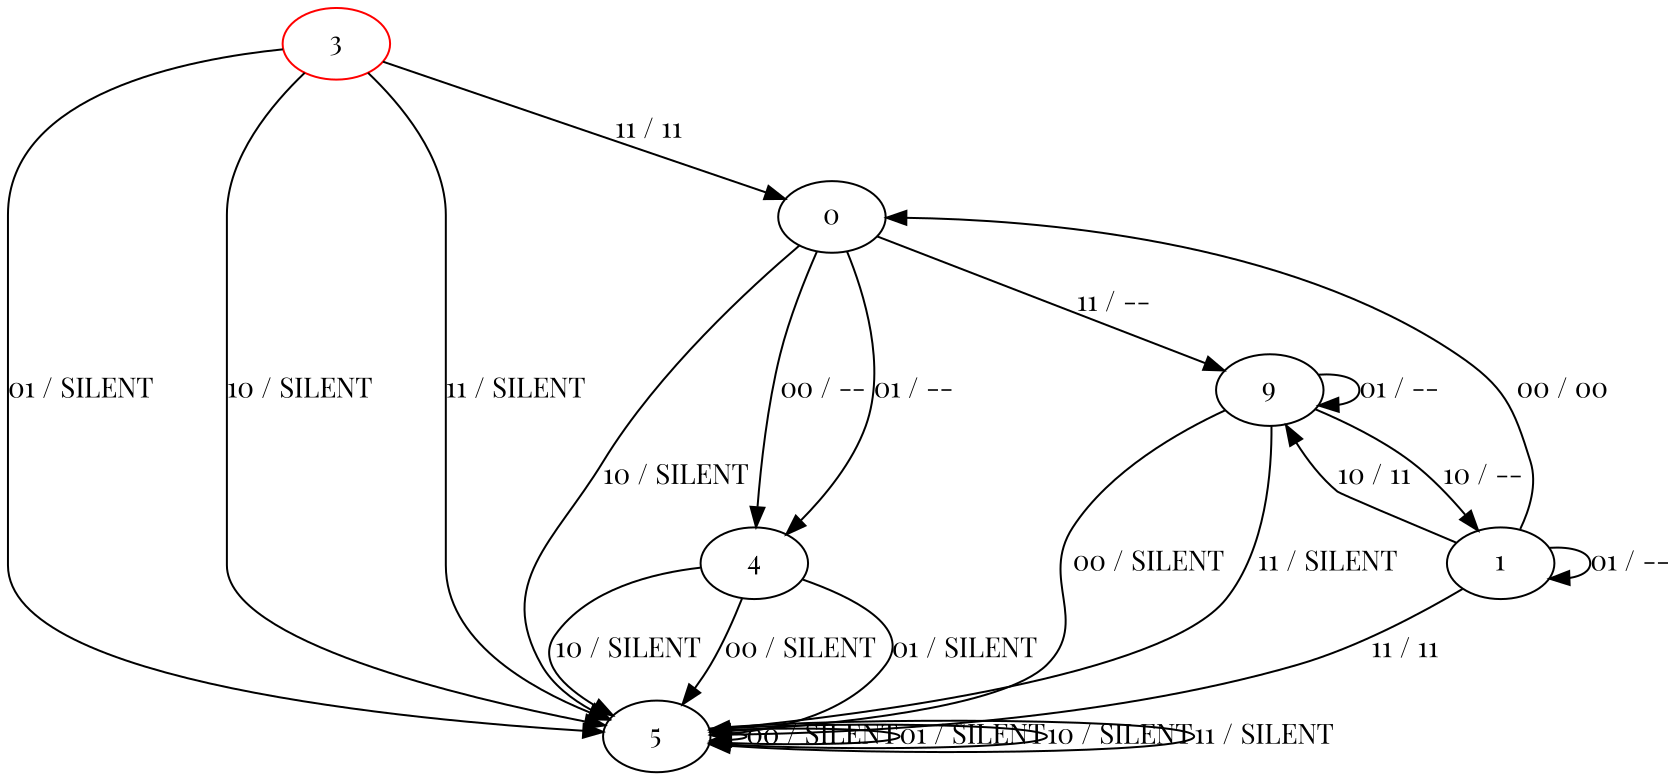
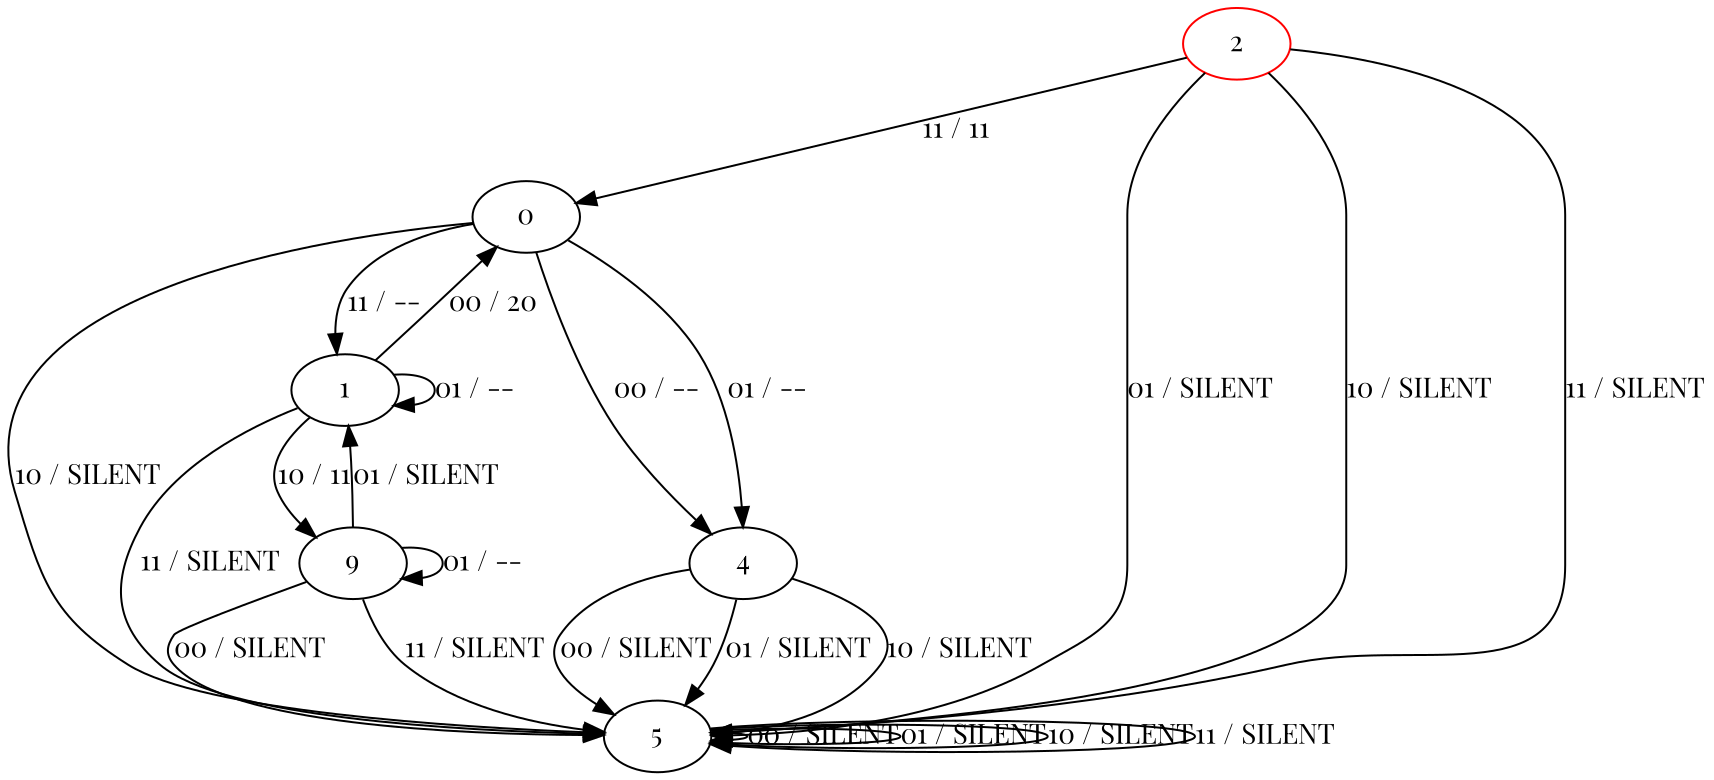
  digraph {
    fontname="Playfair Display"
    node [fontname="Playfair Display"]
    edge [fontname="Playfair Display"]
-   2 [color=red label=3]
+   2 [color=red]
    0
    5
    1
    4
    n6 [label=9]
    2 -> 0 [label="11 / 11"]
    2 -> 5 [label="01 / SILENT"]
    2 -> 5 [label="10 / SILENT"]
    2 -> 5 [label="11 / SILENT"]
    0 -> 5 [label="10 / SILENT"]
-   0 -> n6 [label="11 / --"]
+   0 -> 1 [label="11 / --"]
    0 -> 4 [label="00 / --"]
    0 -> 4 [label="01 / --"]
    5 -> 5 [label="00 / SILENT"]
    5 -> 5 [label="01 / SILENT"]
    5 -> 5 [label="10 / SILENT"]
    5 -> 5 [label="11 / SILENT"]
-   1 -> 0 [label="00 / 00"]
-   1 -> 5 [label="11 / 11"]
+   1 -> 0 [label="00 / 20"]
+   1 -> 5 [label="11 / SILENT"]
    1 -> 1 [label="01 / --"]
    1 -> n6 [label="10 / 11"]
    4 -> 5 [label="00 / SILENT"]
    4 -> 5 [label="01 / SILENT"]
    4 -> 5 [label="10 / SILENT"]
    n6 -> 5 [label="00 / SILENT"]
    n6 -> 5 [label="11 / SILENT"]
-   n6 -> 1 [label="10 / --"]
+   n6 -> 1 [label="01 / SILENT"]
    n6 -> n6 [label="01 / --"]
  }
